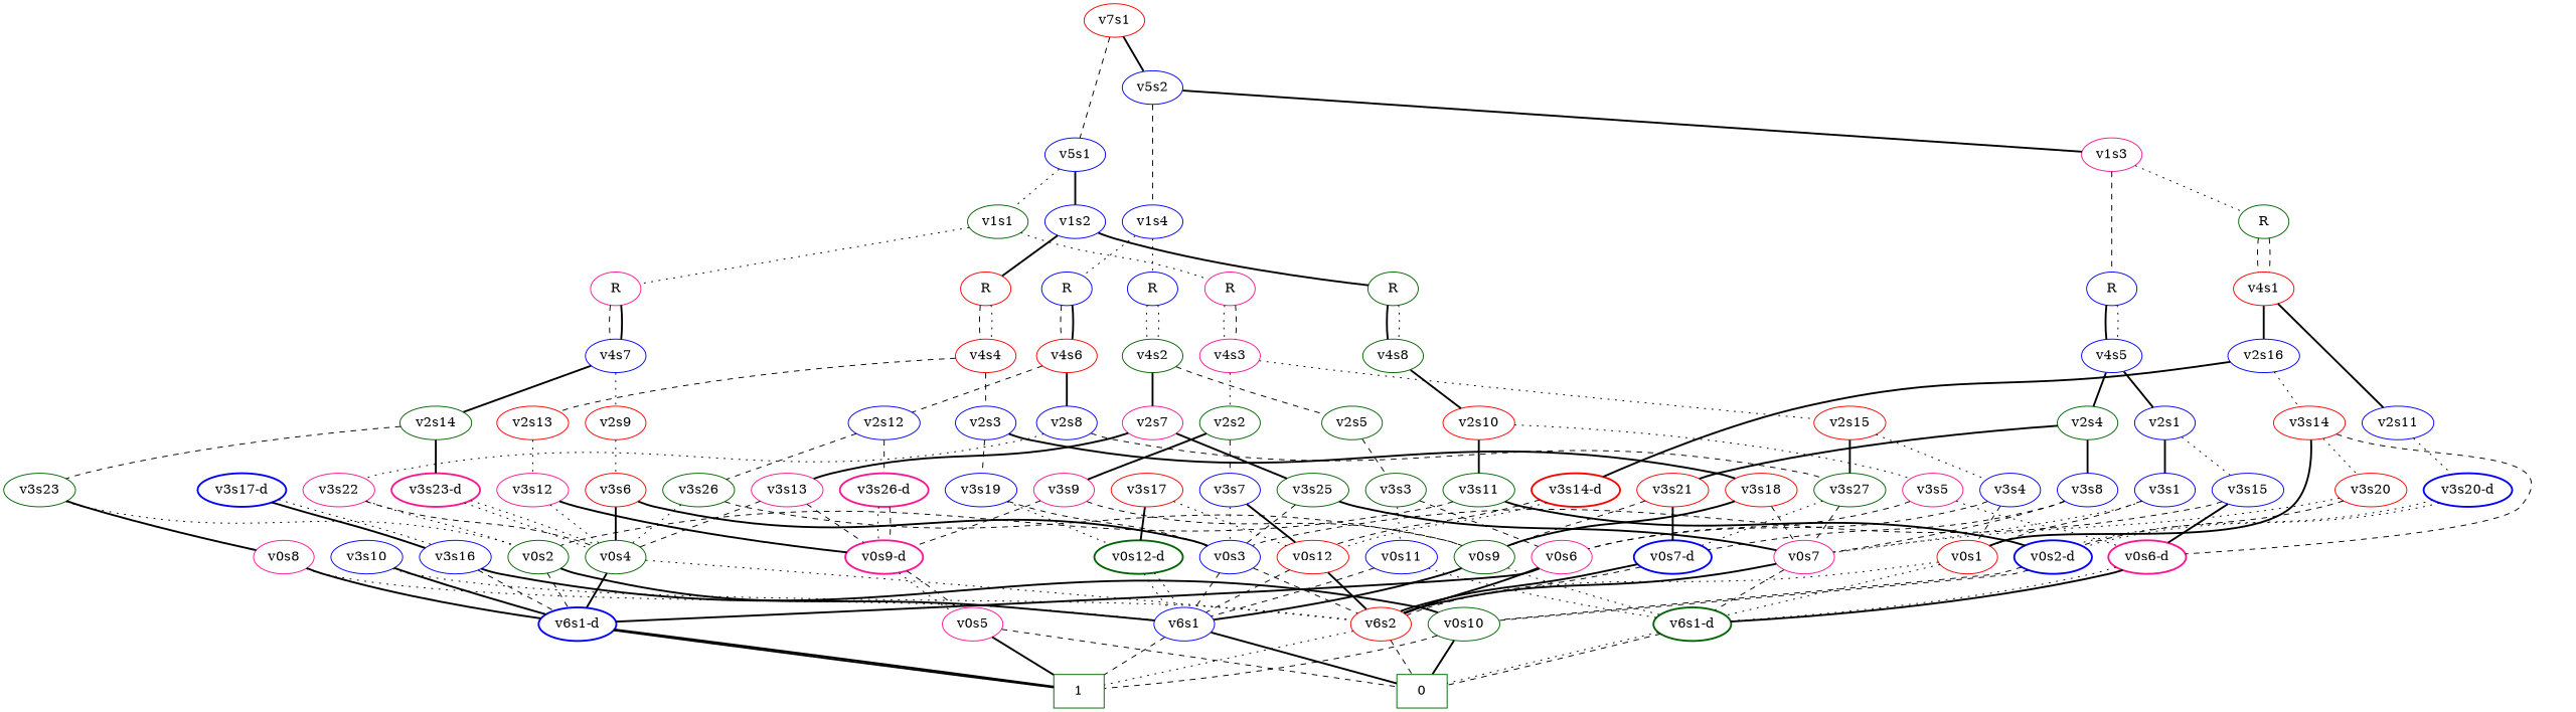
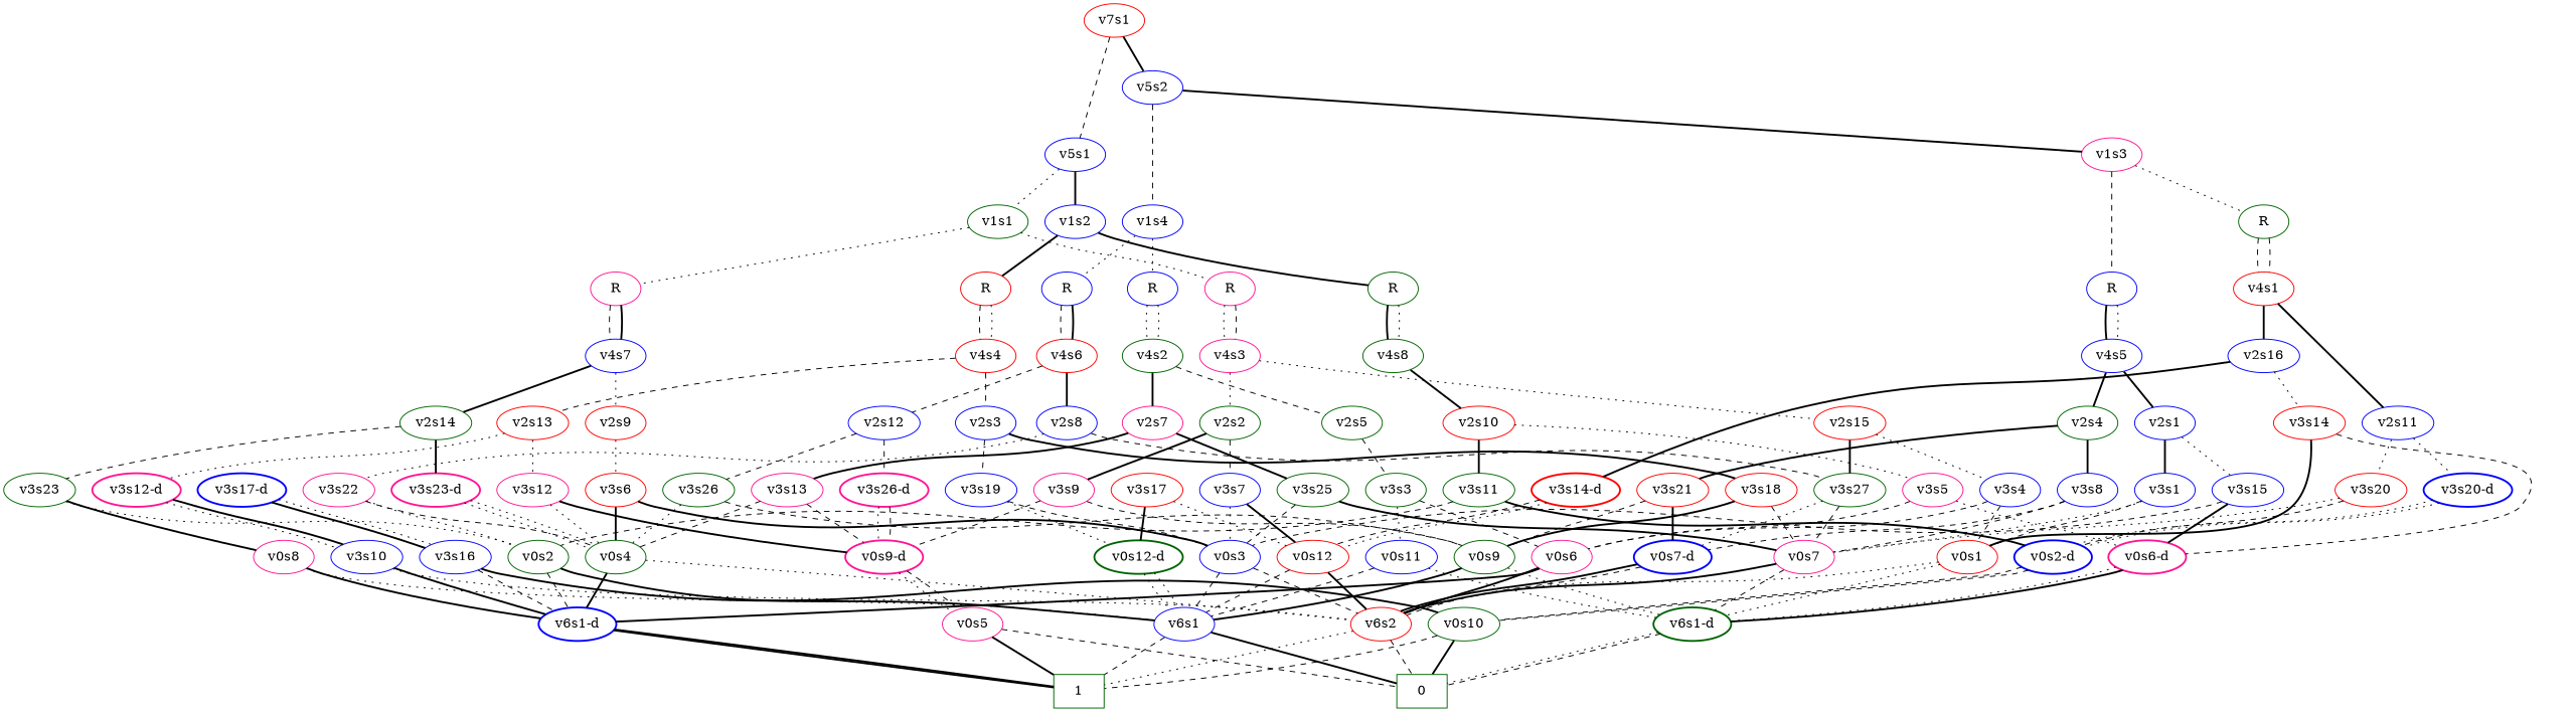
  graph {
    node [color=blue]
    edge [style=dashed]
    n1 [color=red label=v7s1]
    n2 [label=v5s1]
    n3 [label=v5s2]
    n4 [color=darkgreen label=v1s1]
    n5 [label=v1s2]
    n6 [color=deeppink label=v1s3]
    n7 [label=v1s4]
    n8 [color=deeppink label=R]
    n9 [color=deeppink label=R]
    n10 [color=darkgreen label=R]
    n11 [color=red label=R]
    n12 [label=R]
    n13 [color=darkgreen label=R]
    n14 [label=R]
    n15 [label=R]
    n16 [label=v4s7]
    n17 [color=deeppink label=v4s3]
    n18 [color=darkgreen label=v4s8]
    n19 [color=red label=v4s4]
    n20 [color=darkgreen label=v2s14]
    n21 [color=red label=v2s9]
    n22 [color=darkgreen label=v2s2]
    n23 [color=red label=v2s15]
    n24 [color=darkgreen label=v3s23]
    n25 [color=deeppink label="v3s23-d" style=bold]
    n26 [color=red label=v3s6]
    n27 [color=deeppink label=v0s8]
    n28 [color=darkgreen label=v0s2]
    n29 [color=darkgreen label=v0s4]
    n30 [label=v0s3]
    n31 [label=v6s1]
    n32 [label="v6s1-d" style=bold]
    n33 [color=red label=v6s2]
    n34 [color=darkgreen label=0 shape=box]
    n35 [color=darkgreen label=1 shape=box]
    n36 [color=red label=v0s12]
    n37 [color=deeppink label=v3s9]
    n38 [label=v3s7]
    n39 [label=v3s4]
    n40 [color=darkgreen label=v3s27]
    n41 [color=darkgreen label=v0s9]
    n42 [color=deeppink label="v0s9-d" style=bold]
    n43 [color=red label=v0s1]
    n44 [color=deeppink label=v0s6]
    n45 [label="v0s7-d" style=bold]
    n46 [color=deeppink label=v0s7]
    n47 [color=darkgreen label="v6s1-d" style=bold]
    n48 [color=deeppink label=v0s5]
    n49 [color=red label=v2s10]
    n50 [label=v2s3]
    n51 [color=red label=v2s13]
    n52 [color=deeppink label=v3s5]
    n53 [color=darkgreen label=v3s11]
    n54 [label="v3s17-d" style=bold]
    n55 [label=v3s16]
    n56 [color=red label=v3s17]
    n57 [color=darkgreen label="v0s12-d" style=bold]
    n58 [color=deeppink label="v0s6-d" style=bold]
    n59 [label="v0s2-d" style=bold]
    n60 [color=darkgreen label=v0s10]
    n61 [label=v3s19]
    n62 [color=red label=v3s18]
    n63 [color=deeppink label=v3s12]
+   n64 [color=deeppink label="v3s12-d" style=bold]
    n65 [label=v3s10]
    n66 [label=v4s5]
    n67 [color=red label=v4s1]
    n68 [color=red label=v4s6]
    n69 [color=darkgreen label=v4s2]
    n70 [label=v2s1]
    n71 [color=darkgreen label=v2s4]
    n72 [label=v2s16]
    n73 [label=v2s11]
    n74 [label=v3s15]
    n75 [label=v3s1]
    n76 [color=red label=v3s21]
    n77 [label=v3s8]
    n78 [color=red label="v3s14-d" style=bold]
    n79 [color=red label=v3s14]
    n80 [label="v3s20-d" style=bold]
    n81 [color=red label=v3s20]
    n82 [label=v2s8]
    n83 [label=v2s12]
    n84 [color=darkgreen label=v2s5]
    n85 [color=deeppink label=v2s7]
    n86 [color=deeppink label=v3s22]
    n87 [color=deeppink label="v3s26-d" style=bold]
    n88 [color=darkgreen label=v3s26]
    n89 [color=darkgreen label=v3s3]
    n90 [color=deeppink label=v3s13]
    n91 [color=darkgreen label=v3s25]
    n92 [label=v0s11]
    n1 -- n2
    n1 -- n3 [style=bold]
    n2 -- n4 [style=dotted]
    n2 -- n5 [style=bold]
    n3 -- n6 [style=bold]
    n3 -- n7
    n4 -- n8 [style=dotted]
    n4 -- n9 [style=dotted]
    n5 -- n10 [style=bold]
    n5 -- n11 [style=bold]
    n6 -- n12
    n6 -- n13 [style=dotted]
    n7 -- n14 [style=dotted]
    n7 -- n15 [style=dotted]
    n8 -- n16
    n8 -- n16 [style=bold]
    n9 -- n17 [style=dotted]
    n9 -- n17
    n10 -- n18 [style=bold]
    n10 -- n18 [style=dotted]
    n11 -- n19
    n11 -- n19 [style=dotted]
    n12 -- n66 [style=bold]
    n12 -- n66 [style=dotted]
    n13 -- n67
    n13 -- n67
    n14 -- n68
    n14 -- n68 [style=bold]
    n15 -- n69 [style=dotted]
    n15 -- n69 [style=dotted]
    n16 -- n20 [style=bold]
    n16 -- n21 [style=dotted]
    n17 -- n22 [style=dotted]
    n17 -- n23 [style=dotted]
    n18 -- n49 [style=bold]
    n19 -- n50
    n19 -- n51
    n20 -- n24
    n20 -- n25 [style=bold]
    n21 -- n26 [style=dotted]
    n22 -- n37 [style=bold]
    n22 -- n38
    n23 -- n39 [style=dotted]
    n23 -- n40 [style=bold]
    n24 -- n27 [style=bold]
    n24 -- n28 [style=dotted]
    n25 -- n29 [style=dotted]
    n25 -- n29 [style=dotted]
    n26 -- n29 [style=bold]
    n26 -- n30 [style=bold]
    n27 -- n31 [style=dotted]
    n27 -- n32 [style=bold]
    n28 -- n31 [style=bold]
    n28 -- n32
    n29 -- n32 [style=bold]
    n29 -- n33 [style=dotted]
    n30 -- n31
    n30 -- n33
    n31 -- n34 [style=bold]
    n31 -- n35
    n32 -- n35 [style=bold]
    n32 -- n35 [style=bold]
    n33 -- n34
    n33 -- n35 [style=dotted]
    n36 -- n31
    n36 -- n33 [style=bold]
    n37 -- n41
    n37 -- n42
    n38 -- n30 [style=dotted]
    n38 -- n36 [style=bold]
    n39 -- n43
    n39 -- n44
    n40 -- n45 [style=dotted]
    n40 -- n46
    n41 -- n31 [style=bold]
    n41 -- n47 [style=dotted]
    n42 -- n48 [style=dotted]
    n42 -- n48
    n43 -- n33 [style=dotted]
    n43 -- n47 [style=dotted]
    n44 -- n32 [style=bold]
    n44 -- n33 [style=bold]
    n45 -- n33 [style=bold]
    n45 -- n33
    n46 -- n33 [style=bold]
    n46 -- n47
    n47 -- n34 [style=dotted]
    n47 -- n34
    n48 -- n34
    n48 -- n35 [style=bold]
    n49 -- n52 [style=dotted]
    n49 -- n53 [style=bold]
    n50 -- n61
    n50 -- n62 [style=bold]
    n51 -- n63 [style=dotted]
+   n51 -- n64 [style=dotted]
    n52 -- n44
    n52 -- n58 [style=dotted]
    n53 -- n28
    n53 -- n59 [style=bold]
    n54 -- n55 [style=bold]
    n54 -- n55 [style=dotted]
    n55 -- n32
    n55 -- n60 [style=bold]
    n56 -- n36 [style=dotted]
    n56 -- n57 [style=bold]
    n57 -- n31 [style=dotted]
    n57 -- n31 [style=dotted]
    n58 -- n47 [style=dotted]
    n58 -- n47 [style=bold]
    n59 -- n60
    n59 -- n60
    n60 -- n34 [style=bold]
    n60 -- n35
    n61 -- n30
    n61 -- n57 [style=dotted]
    n62 -- n41 [style=bold]
    n62 -- n46
    n63 -- n29 [style=dotted]
    n63 -- n42 [style=bold]
+   n64 -- n65 [style=dotted]
+   n64 -- n65 [style=bold]
    n65 -- n32 [style=bold]
    n65 -- n33 [style=dotted]
    n66 -- n70 [style=bold]
    n66 -- n71 [style=bold]
    n67 -- n72 [style=bold]
    n67 -- n73 [style=bold]
    n68 -- n82 [style=bold]
    n68 -- n83
    n69 -- n84
    n69 -- n85 [style=bold]
    n70 -- n74 [style=dotted]
    n70 -- n75 [style=bold]
    n71 -- n76 [style=bold]
    n71 -- n77 [style=bold]
    n72 -- n78 [style=bold]
    n72 -- n79 [style=dotted]
    n73 -- n80 [style=dotted]
-   n79 -- n81 [style=dotted]
+   n73 -- n81 [style=dotted]
    n74 -- n30
    n74 -- n58 [style=bold]
    n75 -- n43
    n75 -- n46 [style=dotted]
    n76 -- n41
    n76 -- n45 [style=bold]
    n77 -- n45
    n77 -- n46
    n78 -- n36
    n78 -- n36 [style=dotted]
    n79 -- n43 [style=bold]
    n79 -- n58
    n80 -- n59 [style=dotted]
    n80 -- n59 [style=dotted]
    n81 -- n46 [style=dotted]
    n81 -- n59
    n82 -- n40
    n82 -- n86 [style=dotted]
    n83 -- n87
    n83 -- n88
    n84 -- n89
    n85 -- n90 [style=bold]
    n85 -- n91 [style=bold]
    n86 -- n28 [style=dotted]
    n86 -- n29
    n87 -- n42 [style=dotted]
    n87 -- n42
    n88 -- n29 [style=dotted]
    n88 -- n41
    n89 -- n44
    n89 -- n92 [style=dotted]
    n90 -- n29
    n90 -- n42
    n91 -- n30
    n91 -- n46 [style=bold]
    n92 -- n31
    n92 -- n47 [style=dotted]
  }
